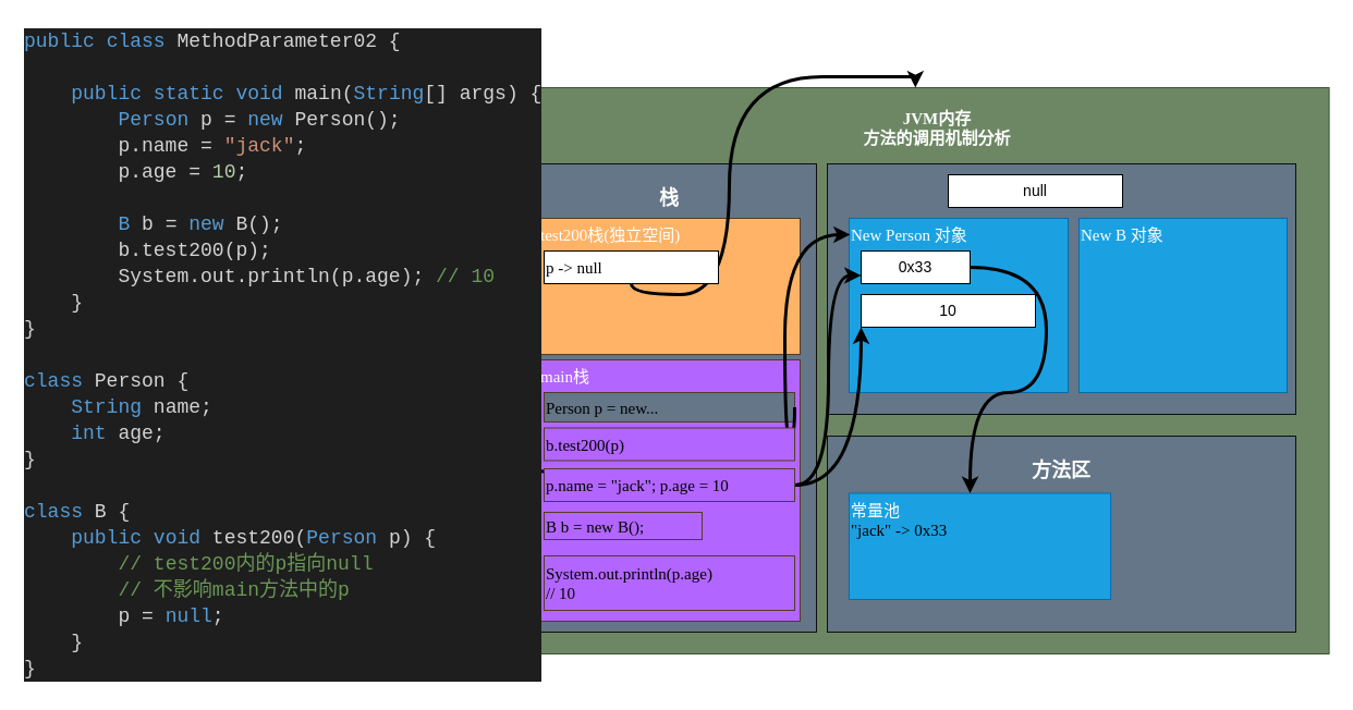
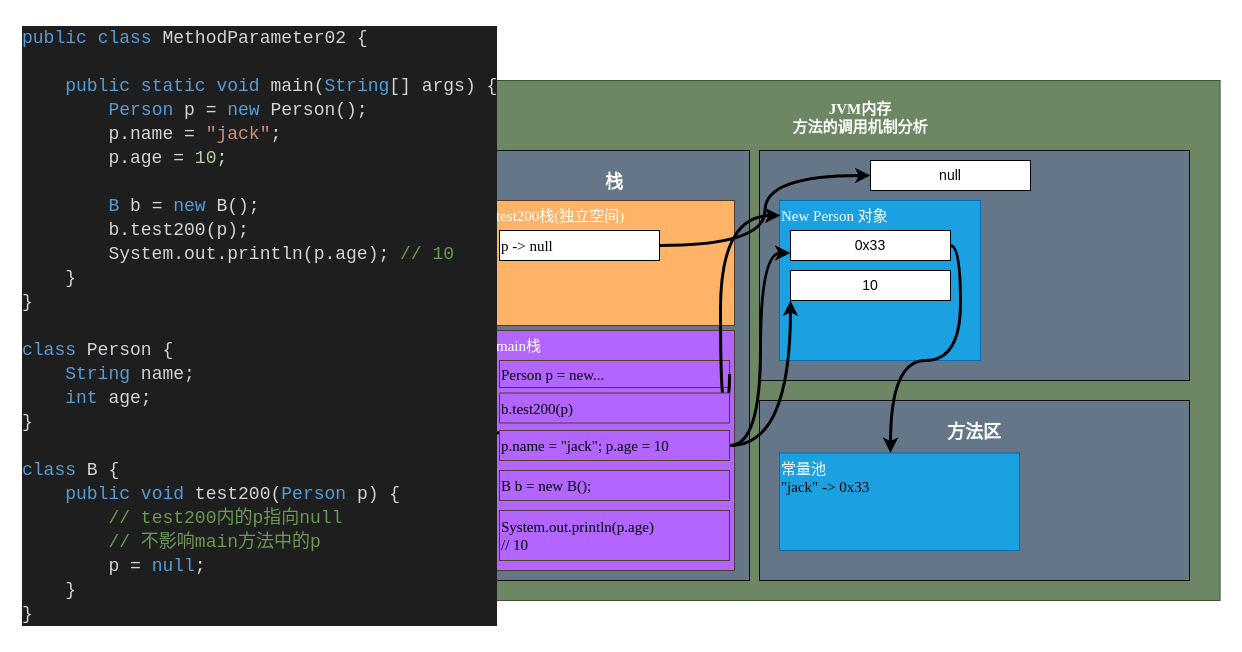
  <mxCell id="0" />
  <mxCell id="1" parent="0" />
  <mxCell id="2" value="&lt;blockquote style=&quot;margin: 0 0 0 40px ; border: none ; padding: 0px&quot;&gt;&lt;pre style=&quot;font-size: 13px&quot;&gt;&lt;font style=&quot;font-size: 15px&quot; face=&quot;Verdana&quot;&gt;&lt;b&gt;&lt;font style=&quot;font-size: 15px&quot;&gt;JVM内存&lt;br&gt;&lt;/font&gt;&lt;font style=&quot;font-size: 15px&quot;&gt;方法的调用机制分析&lt;/font&gt;&lt;/b&gt;&lt;/font&gt;&lt;/pre&gt;&lt;/blockquote&gt;" style="rounded=0;whiteSpace=wrap;html=1;fillColor=#6d8764;strokeColor=#3A5431;fontColor=#ffffff;align=center;verticalAlign=top;labelPosition=center;verticalLabelPosition=middle;horizontal=1;" parent="1" vertex="1"><mxGeometry x="460" y="80" width="759.58" height="520" as="geometry" /></mxCell>
  <mxCell id="3" value="&lt;h2&gt;栈&lt;/h2&gt;" style="rounded=0;whiteSpace=wrap;html=1;fillColor=#647687;strokeColor=#0F0F0F;fontColor=#ffffff;align=center;labelPosition=center;verticalLabelPosition=middle;verticalAlign=top;" parent="1" vertex="1"><mxGeometry x="479" y="150" width="270" height="430" as="geometry" /></mxCell>
  <mxCell id="4" value="main栈" style="rounded=0;whiteSpace=wrap;html=1;fontFamily=Verdana;fontSize=15;strokeColor=#543B27;fillColor=#B266FF;verticalAlign=top;align=left;fontColor=#ffffff;" parent="1" vertex="1"><mxGeometry x="494" y="330" width="240" height="240" as="geometry" /></mxCell>
- <mxCell id="5" value="Person p = new..." style="rounded=0;whiteSpace=wrap;html=1;fontFamily=Verdana;fontSize=15;strokeColor=#543B27;fillColor=#647687;align=left;" parent="1" vertex="1"><mxGeometry x="499" y="360" width="230" height="27" as="geometry" /></mxCell>
+ <mxCell id="5" value="Person p = new..." style="rounded=0;whiteSpace=wrap;html=1;fontFamily=Verdana;fontSize=15;strokeColor=#543B27;fillColor=#B266FF;align=left;" parent="1" vertex="1"><mxGeometry x="499" y="360" width="230" height="27" as="geometry" /></mxCell>
  <mxCell id="6" value="&lt;h2&gt;堆&lt;/h2&gt;" style="rounded=0;whiteSpace=wrap;html=1;fillColor=#647687;strokeColor=#0F0F0F;fontColor=#ffffff;align=center;labelPosition=center;verticalLabelPosition=middle;verticalAlign=top;" parent="1" vertex="1"><mxGeometry x="759" y="150" width="430" height="230" as="geometry" /></mxCell>
  <mxCell id="7" value="New Person 对象&amp;nbsp;&lt;font color=&quot;#000000&quot;&gt;&lt;br&gt;&lt;/font&gt;" style="rounded=0;whiteSpace=wrap;html=1;fontFamily=Verdana;fontSize=15;strokeColor=#006EAF;fillColor=#1ba1e2;verticalAlign=top;align=left;fontColor=#ffffff;" parent="1" vertex="1"><mxGeometry x="779" y="200" width="201" height="160" as="geometry" /></mxCell>
  <mxCell id="8" value="test200栈(独立空间)" style="rounded=0;whiteSpace=wrap;html=1;fontFamily=Verdana;fontSize=15;strokeColor=#543B27;fillColor=#FFB366;verticalAlign=top;align=left;fontColor=#ffffff;" parent="1" vertex="1"><mxGeometry x="494" y="200" width="240" height="125" as="geometry" /></mxCell>
  <mxCell id="9" style="edgeStyle=orthogonalEdgeStyle;html=1;exitX=1;exitY=0.5;exitDx=0;exitDy=0;fontFamily=Verdana;fontSize=15;rounded=0;curved=1;spacing=2;startSize=6;strokeColor=default;strokeWidth=3;" parent="1" source="5" edge="1"><mxGeometry relative="1" as="geometry"><Array as="points"><mxPoint x="720" y="404" /><mxPoint x="720" y="215" /></Array><mxPoint x="780" y="215" as="targetPoint" /></mxGeometry></mxCell>
  <mxCell id="10" value="&lt;h2&gt;方法区&lt;/h2&gt;" style="rounded=0;whiteSpace=wrap;html=1;fillColor=#647687;strokeColor=#0F0F0F;fontColor=#ffffff;align=center;labelPosition=center;verticalLabelPosition=middle;verticalAlign=top;" parent="1" vertex="1"><mxGeometry x="759" y="400" width="430" height="180" as="geometry" /></mxCell>
  <mxCell id="11" style="edgeStyle=orthogonalEdgeStyle;html=1;fontFamily=Verdana;fontSize=15;rounded=0;curved=1;strokeWidth=3;exitX=0;exitY=0.5;exitDx=0;exitDy=0;entryX=0;entryY=0.5;entryDx=0;entryDy=0;" parent="1" target="8" edge="1"><mxGeometry relative="1" as="geometry"><Array as="points"><mxPoint x="470" y="433" /><mxPoint x="470" y="262" /></Array><mxPoint x="621" y="348" as="targetPoint" /><mxPoint x="499" y="432.5" as="sourcePoint" /></mxGeometry></mxCell>
  <mxCell id="12" value="b.test200(p)" style="rounded=0;whiteSpace=wrap;html=1;fontFamily=Verdana;fontSize=15;strokeColor=#543B27;fillColor=#B266FF;align=left;" parent="1" vertex="1"><mxGeometry x="499" y="392.5" width="230" height="30" as="geometry" /></mxCell>
  <mxCell id="13" value="&lt;div style=&quot;color: rgb(212 , 212 , 212) ; background-color: rgb(30 , 30 , 30) ; font-family: &amp;#34;cn regular&amp;#34; , &amp;#34;consolas&amp;#34; , &amp;#34;courier new&amp;#34; , monospace , &amp;#34;consolas&amp;#34; , &amp;#34;courier new&amp;#34; , monospace ; font-size: 18px ; line-height: 24px&quot;&gt;&lt;div&gt;&lt;span style=&quot;color: #569cd6&quot;&gt;public&lt;/span&gt; &lt;span style=&quot;color: #569cd6&quot;&gt;class&lt;/span&gt; MethodParameter02 {&lt;/div&gt;&lt;br&gt;&lt;div&gt;&amp;nbsp; &amp;nbsp; &lt;span style=&quot;color: #569cd6&quot;&gt;public&lt;/span&gt; &lt;span style=&quot;color: #569cd6&quot;&gt;static&lt;/span&gt; &lt;span style=&quot;color: #569cd6&quot;&gt;void&lt;/span&gt; main(&lt;span style=&quot;color: #569cd6&quot;&gt;String&lt;/span&gt;[] args) {&lt;/div&gt;&lt;div&gt;&amp;nbsp; &amp;nbsp; &amp;nbsp; &amp;nbsp; &lt;span style=&quot;color: #569cd6&quot;&gt;Person&lt;/span&gt; p = &lt;span style=&quot;color: #569cd6&quot;&gt;new&lt;/span&gt; Person();&lt;/div&gt;&lt;div&gt;&amp;nbsp; &amp;nbsp; &amp;nbsp; &amp;nbsp; p.name = &lt;span style=&quot;color: #ce9178&quot;&gt;&quot;jack&quot;&lt;/span&gt;;&lt;/div&gt;&lt;div&gt;&amp;nbsp; &amp;nbsp; &amp;nbsp; &amp;nbsp; p.age = &lt;span style=&quot;color: #b5cea8&quot;&gt;10&lt;/span&gt;;&lt;/div&gt;&lt;br&gt;&lt;div&gt;&amp;nbsp; &amp;nbsp; &amp;nbsp; &amp;nbsp; &lt;span style=&quot;color: #569cd6&quot;&gt;B&lt;/span&gt; b = &lt;span style=&quot;color: #569cd6&quot;&gt;new&lt;/span&gt; B();&lt;/div&gt;&lt;div&gt;&amp;nbsp; &amp;nbsp; &amp;nbsp; &amp;nbsp; b.test200(p);&lt;/div&gt;&lt;div&gt;&amp;nbsp; &amp;nbsp; &amp;nbsp; &amp;nbsp; System.out.println(p.age); &lt;span style=&quot;color: #6a9955&quot;&gt;// 10&lt;/span&gt;&amp;nbsp; &amp;nbsp;&lt;/div&gt;&lt;div&gt;&amp;nbsp; &amp;nbsp; }&lt;/div&gt;&lt;div&gt;}&lt;/div&gt;&lt;br&gt;&lt;div&gt;&lt;span style=&quot;color: #569cd6&quot;&gt;class&lt;/span&gt; Person {&lt;/div&gt;&lt;div&gt;&amp;nbsp; &amp;nbsp; &lt;span style=&quot;color: #569cd6&quot;&gt;String&lt;/span&gt; name;&lt;/div&gt;&lt;div&gt;&amp;nbsp; &amp;nbsp; &lt;span style=&quot;color: #569cd6&quot;&gt;int&lt;/span&gt; age;&lt;/div&gt;&lt;div&gt;}&lt;/div&gt;&lt;br&gt;&lt;div&gt;&lt;span style=&quot;color: #569cd6&quot;&gt;class&lt;/span&gt; B {&lt;/div&gt;&lt;div&gt;&amp;nbsp; &amp;nbsp; &lt;span style=&quot;color: #569cd6&quot;&gt;public&lt;/span&gt; &lt;span style=&quot;color: #569cd6&quot;&gt;void&lt;/span&gt; test200(&lt;span style=&quot;color: #569cd6&quot;&gt;Person&lt;/span&gt; p) {&lt;/div&gt;&lt;div&gt;&amp;nbsp; &amp;nbsp; &amp;nbsp; &amp;nbsp;&amp;nbsp;&lt;span style=&quot;color: rgb(106 , 153 , 85)&quot;&gt;// test200内的p指向null&lt;/span&gt;&lt;/div&gt;&lt;div&gt;&lt;span style=&quot;color: rgb(106 , 153 , 85)&quot;&gt;&lt;span style=&quot;white-space: pre&quot;&gt;&#09;&lt;/span&gt;// 不影响main方法中的p&lt;/span&gt;&lt;/div&gt;&lt;div&gt;&lt;span&gt;&#09;&lt;/span&gt;&lt;span style=&quot;white-space: pre&quot;&gt;&#09;&lt;/span&gt;p = &lt;span style=&quot;color: #569cd6&quot;&gt;null&lt;/span&gt;;&lt;/div&gt;&lt;div&gt;&amp;nbsp; &amp;nbsp; }&lt;/div&gt;&lt;div&gt;}&lt;/div&gt;&lt;/div&gt;" style="text;html=1;align=left;verticalAlign=middle;resizable=0;points=[];autosize=1;strokeColor=none;fillColor=none;" parent="1" vertex="1"><mxGeometry y="20" width="450" height="610" as="geometry" x="20" /></mxCell>
  <mxCell id="14" value="常量池&lt;br&gt;&lt;font color=&quot;#000000&quot;&gt;&quot;jack&quot; -&amp;gt; 0x33&lt;br&gt;&lt;/font&gt;" style="rounded=0;whiteSpace=wrap;html=1;fontFamily=Verdana;fontSize=15;strokeColor=#006EAF;fillColor=#1ba1e2;verticalAlign=top;align=left;fontColor=#ffffff;" parent="1" vertex="1"><mxGeometry x="779" y="452.5" width="240" height="97.5" as="geometry" /></mxCell>
- <mxCell id="15" value="&lt;font style=&quot;font-size: 14px&quot;&gt;0x33&lt;/font&gt;" style="rounded=0;whiteSpace=wrap;html=1;" parent="1" vertex="1"><mxGeometry x="790" y="230" width="100" height="30" as="geometry" /></mxCell>
+ <mxCell id="15" value="&lt;font style=&quot;font-size: 14px&quot;&gt;0x33&lt;/font&gt;" style="rounded=0;whiteSpace=wrap;html=1;" parent="1" vertex="1"><mxGeometry x="790" y="230" width="160" height="30" as="geometry" /></mxCell>
  <mxCell id="16" value="&lt;font style=&quot;font-size: 14px&quot;&gt;10&lt;/font&gt;" style="rounded=0;whiteSpace=wrap;html=1;" parent="1" vertex="1"><mxGeometry x="790" y="270" width="160" height="30" as="geometry" /></mxCell>
  <mxCell id="17" value="&lt;font style=&quot;font-size: 14px&quot;&gt;null&lt;/font&gt;" style="rounded=0;whiteSpace=wrap;html=1;" parent="1" vertex="1"><mxGeometry x="870" y="160" width="160" height="30" as="geometry" /></mxCell>
- <mxCell id="18" style="edgeStyle=orthogonalEdgeStyle;curved=1;html=1;fontSize=14;strokeWidth=3;" parent="1" source="19" target="2" edge="1"><mxGeometry relative="1" as="geometry" /></mxCell>
+ <mxCell id="18" style="edgeStyle=orthogonalEdgeStyle;curved=1;html=1;entryX=0;entryY=0.5;entryDx=0;entryDy=0;fontSize=14;strokeWidth=3;" parent="1" source="19" target="17" edge="1"><mxGeometry relative="1" as="geometry" /></mxCell>
  <mxCell id="19" value="&lt;font style=&quot;font-size: 15px&quot; face=&quot;Verdana&quot;&gt;p -&amp;gt; null&lt;/font&gt;" style="rounded=0;whiteSpace=wrap;html=1;align=left;" parent="1" vertex="1"><mxGeometry x="499" y="230" width="160" height="30" as="geometry" /></mxCell>
  <mxCell id="20" value="System.out.println(p.age)&lt;br&gt;// 10" style="rounded=0;whiteSpace=wrap;html=1;fontFamily=Verdana;fontSize=15;strokeColor=#543B27;fillColor=#B266FF;align=left;" parent="1" vertex="1"><mxGeometry x="499" y="510" width="230" height="50" as="geometry" /></mxCell>
  <mxCell id="21" style="edgeStyle=orthogonalEdgeStyle;curved=1;html=1;entryX=0;entryY=0.75;entryDx=0;entryDy=0;fontFamily=Verdana;fontSize=15;strokeWidth=3;" parent="1" target="15" edge="1"><mxGeometry relative="1" as="geometry"><mxPoint x="729" y="445" as="sourcePoint" /></mxGeometry></mxCell>
  <mxCell id="22" style="edgeStyle=orthogonalEdgeStyle;curved=1;html=1;entryX=0;entryY=1;entryDx=0;entryDy=0;fontFamily=Verdana;fontSize=15;strokeWidth=3;" parent="1" target="16" edge="1"><mxGeometry relative="1" as="geometry"><mxPoint x="729" y="445" as="sourcePoint" /></mxGeometry></mxCell>
- <mxCell id="23" value="B b = new B();" style="rounded=0;whiteSpace=wrap;html=1;fontFamily=Verdana;fontSize=15;strokeColor=#543B27;fillColor=#B266FF;align=left;" parent="1" vertex="1"><mxGeometry x="499" y="470" width="145" height="25" as="geometry" /></mxCell>
- <mxCell id="24" value="New B 对象&amp;nbsp;&lt;font color=&quot;#000000&quot;&gt;&lt;br&gt;&lt;/font&gt;" style="rounded=0;whiteSpace=wrap;html=1;fontFamily=Verdana;fontSize=15;strokeColor=#006EAF;fillColor=#1ba1e2;verticalAlign=top;align=left;fontColor=#ffffff;" parent="1" vertex="1"><mxGeometry x="990" y="200" width="191" height="160" as="geometry" /></mxCell>
+ <mxCell id="23" value="B b = new B();" style="rounded=0;whiteSpace=wrap;html=1;fontFamily=Verdana;fontSize=15;strokeColor=#543B27;fillColor=#B266FF;align=left;" parent="1" vertex="1"><mxGeometry x="499" y="470" width="230" height="30" as="geometry" /></mxCell>
  <mxCell id="25" style="edgeStyle=orthogonalEdgeStyle;html=1;fontSize=14;curved=1;strokeWidth=3;" parent="1" source="15" target="14" edge="1"><mxGeometry relative="1" as="geometry"><Array as="points"><mxPoint x="960" y="245" /><mxPoint x="960" y="360" /><mxPoint x="890" y="360" /></Array></mxGeometry></mxCell>
  <mxCell id="26" value="p.name = &quot;jack&quot;; p.age = 10" style="rounded=0;whiteSpace=wrap;html=1;fontFamily=Verdana;fontSize=15;strokeColor=#543B27;fillColor=#B266FF;align=left;" parent="1" vertex="1"><mxGeometry x="499" y="430" width="230" height="30" as="geometry" /></mxCell>
